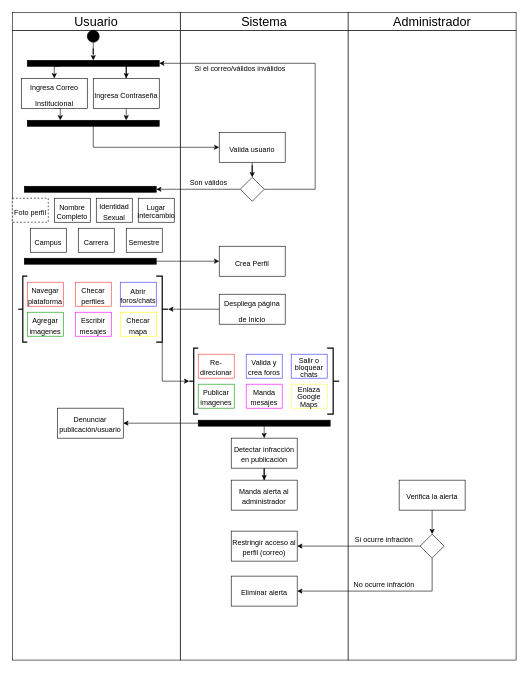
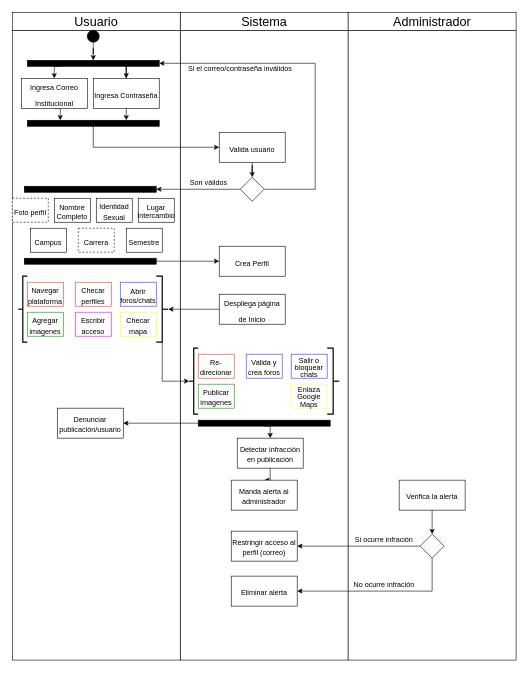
  <mxCell id="0" />
  <mxCell id="1" parent="0" />
  <mxCell id="2" value="" style="rounded=0;whiteSpace=wrap;html=1;" vertex="1" parent="1"><mxGeometry x="300" y="50" width="280" height="1050" as="geometry" /></mxCell>
  <mxCell id="3" value="" style="rounded=0;whiteSpace=wrap;html=1;" vertex="1" parent="1"><mxGeometry x="580" y="50" width="280" height="1050" as="geometry" /></mxCell>
  <mxCell id="4" value="" style="rounded=0;whiteSpace=wrap;html=1;" vertex="1" parent="1"><mxGeometry y="50" width="280" height="1050" as="geometry" x="20" /></mxCell>
  <mxCell id="5" value="&lt;font style=&quot;font-size: 21px&quot;&gt;Sistema&lt;/font&gt;" style="rounded=0;whiteSpace=wrap;html=1;" vertex="1" parent="1"><mxGeometry x="300" y="20" width="280" height="30" as="geometry" /></mxCell>
  <mxCell id="6" value="&lt;font style=&quot;font-size: 21px&quot;&gt;Administrador&lt;/font&gt;" style="rounded=0;whiteSpace=wrap;html=1;" vertex="1" parent="1"><mxGeometry x="580" y="20" width="280" height="30" as="geometry" /></mxCell>
  <mxCell id="7" value="&lt;font style=&quot;font-size: 21px&quot;&gt;Usuario&lt;/font&gt;" style="rounded=0;whiteSpace=wrap;html=1;" vertex="1" parent="1"><mxGeometry y="20" width="280" height="30" as="geometry" x="20" /></mxCell>
  <mxCell id="8" value="" style="edgeStyle=orthogonalEdgeStyle;rounded=0;orthogonalLoop=1;jettySize=auto;html=1;fontSize=21;strokeColor=#000000;entryX=0.5;entryY=0;entryDx=0;entryDy=0;" edge="1" parent="1" source="9" target="12"><mxGeometry relative="1" as="geometry"><mxPoint x="155" y="130" as="targetPoint" /></mxGeometry></mxCell>
  <mxCell id="9" value="" style="ellipse;whiteSpace=wrap;html=1;fontSize=21;fillColor=#000000;" vertex="1" parent="1"><mxGeometry x="145" y="50" width="20" height="20" as="geometry" /></mxCell>
  <mxCell id="10" style="edgeStyle=orthogonalEdgeStyle;rounded=0;orthogonalLoop=1;jettySize=auto;html=1;exitX=0.25;exitY=1;exitDx=0;exitDy=0;entryX=0.5;entryY=0;entryDx=0;entryDy=0;fontSize=12;strokeColor=#000000;" edge="1" parent="1" source="12" target="14"><mxGeometry relative="1" as="geometry" /></mxCell>
  <mxCell id="11" style="edgeStyle=orthogonalEdgeStyle;rounded=0;orthogonalLoop=1;jettySize=auto;html=1;exitX=0.75;exitY=1;exitDx=0;exitDy=0;fontSize=12;strokeColor=#000000;" edge="1" parent="1" source="12" target="16"><mxGeometry relative="1" as="geometry" /></mxCell>
  <mxCell id="12" value="" style="rounded=0;whiteSpace=wrap;html=1;fontSize=21;fillColor=#000000;" vertex="1" parent="1"><mxGeometry x="45" y="100" width="220" height="10" as="geometry" /></mxCell>
  <mxCell id="13" style="edgeStyle=orthogonalEdgeStyle;rounded=0;orthogonalLoop=1;jettySize=auto;html=1;exitX=0.5;exitY=1;exitDx=0;exitDy=0;entryX=0.25;entryY=0;entryDx=0;entryDy=0;fontSize=12;strokeColor=#000000;" edge="1" parent="1" source="14" target="18"><mxGeometry relative="1" as="geometry" /></mxCell>
  <mxCell id="14" value="&lt;font style=&quot;font-size: 12px&quot;&gt;Ingresa Correo Institucional&lt;/font&gt;" style="rounded=0;whiteSpace=wrap;html=1;fontSize=21;fillColor=#FFFFFF;" vertex="1" parent="1"><mxGeometry x="35" y="130" width="110" height="50" as="geometry" /></mxCell>
  <mxCell id="15" style="edgeStyle=orthogonalEdgeStyle;rounded=0;orthogonalLoop=1;jettySize=auto;html=1;exitX=0.5;exitY=1;exitDx=0;exitDy=0;entryX=0.75;entryY=0;entryDx=0;entryDy=0;fontSize=12;strokeColor=#000000;" edge="1" parent="1" source="16" target="18"><mxGeometry relative="1" as="geometry" /></mxCell>
  <mxCell id="16" value="&lt;font style=&quot;font-size: 12px&quot;&gt;Ingresa Contraseña&lt;br&gt;&lt;/font&gt;" style="rounded=0;whiteSpace=wrap;html=1;fontSize=21;fillColor=#FFFFFF;" vertex="1" parent="1"><mxGeometry x="155" y="130" width="110" height="50" as="geometry" /></mxCell>
  <mxCell id="17" style="edgeStyle=orthogonalEdgeStyle;rounded=0;orthogonalLoop=1;jettySize=auto;html=1;exitX=0.5;exitY=1;exitDx=0;exitDy=0;fontSize=12;strokeColor=#000000;entryX=0;entryY=0.5;entryDx=0;entryDy=0;" edge="1" parent="1" source="18" target="20"><mxGeometry relative="1" as="geometry" /></mxCell>
  <mxCell id="18" value="" style="rounded=0;whiteSpace=wrap;html=1;fontSize=21;fillColor=#000000;" vertex="1" parent="1"><mxGeometry x="45" y="200" width="220" height="10" as="geometry" /></mxCell>
  <mxCell id="19" value="" style="edgeStyle=orthogonalEdgeStyle;rounded=0;orthogonalLoop=1;jettySize=auto;html=1;fontSize=12;strokeColor=#000000;" edge="1" parent="1" source="20" target="23"><mxGeometry relative="1" as="geometry" /></mxCell>
  <mxCell id="20" value="&lt;font style=&quot;font-size: 12px&quot;&gt;Valida usuario&lt;/font&gt;" style="rounded=0;whiteSpace=wrap;html=1;fontSize=21;fillColor=#FFFFFF;" vertex="1" parent="1"><mxGeometry x="365" y="220" width="110" height="50" as="geometry" /></mxCell>
  <mxCell id="21" style="edgeStyle=orthogonalEdgeStyle;rounded=0;orthogonalLoop=1;jettySize=auto;html=1;exitX=1;exitY=0.5;exitDx=0;exitDy=0;entryX=1;entryY=0.5;entryDx=0;entryDy=0;fontSize=12;strokeColor=#000000;" edge="1" parent="1" source="23" target="12"><mxGeometry relative="1" as="geometry"><Array as="points"><mxPoint x="525" y="315" /><mxPoint x="525" y="105" /></Array></mxGeometry></mxCell>
  <mxCell id="22" style="edgeStyle=orthogonalEdgeStyle;rounded=0;orthogonalLoop=1;jettySize=auto;html=1;exitX=0;exitY=0.5;exitDx=0;exitDy=0;entryX=1;entryY=0.5;entryDx=0;entryDy=0;fontSize=12;strokeColor=#000000;" edge="1" parent="1" source="23" target="25"><mxGeometry relative="1" as="geometry" /></mxCell>
  <mxCell id="23" value="" style="rhombus;whiteSpace=wrap;html=1;fontSize=12;fillColor=#FFFFFF;" vertex="1" parent="1"><mxGeometry x="400" y="295" width="40" height="40" as="geometry" /></mxCell>
- <mxCell id="24" value="Si el correo/válidos inválidos" style="text;html=1;strokeColor=none;fillColor=none;align=center;verticalAlign=middle;whiteSpace=wrap;rounded=0;fontSize=12;" vertex="1" parent="1"><mxGeometry x="305" y="100" width="190" height="30" as="geometry" /></mxCell>
+ <mxCell id="24" value="Si el correo/contraseña inválidos" style="text;html=1;strokeColor=none;fillColor=none;align=center;verticalAlign=middle;whiteSpace=wrap;rounded=0;fontSize=12;" vertex="1" parent="1"><mxGeometry x="305" y="100" width="190" height="30" as="geometry" /></mxCell>
  <mxCell id="25" value="" style="rounded=0;whiteSpace=wrap;html=1;fontSize=21;fillColor=#000000;" vertex="1" parent="1"><mxGeometry x="40" y="310" width="220" height="10" as="geometry" /></mxCell>
  <mxCell id="26" value="" style="edgeStyle=orthogonalEdgeStyle;rounded=0;orthogonalLoop=1;jettySize=auto;html=1;fontSize=12;strokeColor=#000000;" edge="1" parent="1" source="27" target="35"><mxGeometry relative="1" as="geometry" /></mxCell>
  <mxCell id="27" value="" style="rounded=0;whiteSpace=wrap;html=1;fontSize=21;fillColor=#000000;" vertex="1" parent="1"><mxGeometry x="40" y="430" width="220" height="10" as="geometry" /></mxCell>
  <mxCell id="28" value="&lt;font style=&quot;font-size: 12px&quot;&gt;Foto perfil&lt;/font&gt;" style="rounded=0;whiteSpace=wrap;html=1;fontSize=21;fillColor=#FFFFFF;dashed=1;" vertex="1" parent="1"><mxGeometry y="330" width="60" height="40" as="geometry" x="20" /></mxCell>
  <mxCell id="29" value="&lt;p style=&quot;line-height: 0.7&quot;&gt;&lt;font style=&quot;font-size: 12px&quot;&gt;Nombre Completo&lt;/font&gt;&lt;/p&gt;" style="rounded=0;whiteSpace=wrap;html=1;fontSize=21;fillColor=#FFFFFF;" vertex="1" parent="1"><mxGeometry x="90" y="330" width="60" height="40" as="geometry" /></mxCell>
  <mxCell id="30" value="&lt;p style=&quot;line-height: 0.8&quot;&gt;&lt;font style=&quot;font-size: 12px&quot;&gt;Identidad Sexual&lt;/font&gt;&lt;br&gt;&lt;/p&gt;" style="rounded=0;whiteSpace=wrap;html=1;fontSize=21;fillColor=#FFFFFF;" vertex="1" parent="1"><mxGeometry x="160" y="330" width="60" height="40" as="geometry" /></mxCell>
  <mxCell id="31" value="&lt;p style=&quot;line-height: 0.6&quot;&gt;&lt;font style=&quot;font-size: 12px&quot;&gt;Lugar Intercambio&lt;/font&gt;&lt;br&gt;&lt;/p&gt;" style="rounded=0;whiteSpace=wrap;html=1;fontSize=21;fillColor=#FFFFFF;" vertex="1" parent="1"><mxGeometry x="230" y="330" width="60" height="40" as="geometry" /></mxCell>
  <mxCell id="32" value="&lt;font style=&quot;font-size: 12px&quot;&gt;Campus&lt;/font&gt;" style="rounded=0;whiteSpace=wrap;html=1;fontSize=21;fillColor=#FFFFFF;" vertex="1" parent="1"><mxGeometry x="50" y="380" width="60" height="40" as="geometry" /></mxCell>
- <mxCell id="33" value="&lt;font style=&quot;font-size: 12px&quot;&gt;Carrera&lt;/font&gt;" style="rounded=0;whiteSpace=wrap;html=1;fontSize=21;fillColor=#FFFFFF;" vertex="1" parent="1"><mxGeometry x="130" y="380" width="60" height="40" as="geometry" /></mxCell>
+ <mxCell id="33" value="&lt;font style=&quot;font-size: 12px&quot;&gt;Carrera&lt;/font&gt;" style="rounded=0;whiteSpace=wrap;html=1;fontSize=21;fillColor=#FFFFFF;dashed=1;" vertex="1" parent="1"><mxGeometry x="130" y="380" width="60" height="40" as="geometry" /></mxCell>
  <mxCell id="34" value="&lt;font style=&quot;font-size: 12px&quot;&gt;Semestre&lt;/font&gt;" style="rounded=0;whiteSpace=wrap;html=1;fontSize=21;fillColor=#FFFFFF;" vertex="1" parent="1"><mxGeometry x="210" y="380" width="60" height="40" as="geometry" /></mxCell>
  <mxCell id="35" value="&lt;font style=&quot;font-size: 12px&quot;&gt;Crea Perfil&lt;br&gt;&lt;/font&gt;" style="rounded=0;whiteSpace=wrap;html=1;fontSize=21;fillColor=#FFFFFF;" vertex="1" parent="1"><mxGeometry x="365" y="410" width="110" height="50" as="geometry" /></mxCell>
  <mxCell id="36" style="edgeStyle=orthogonalEdgeStyle;rounded=0;orthogonalLoop=1;jettySize=auto;html=1;exitX=0;exitY=0.5;exitDx=0;exitDy=0;entryX=0;entryY=0.5;entryDx=0;entryDy=0;entryPerimeter=0;fontSize=12;strokeColor=#000000;" edge="1" parent="1" source="37" target="41"><mxGeometry relative="1" as="geometry" /></mxCell>
  <mxCell id="37" value="&lt;font style=&quot;font-size: 12px&quot;&gt;Despliega página de Inicio&lt;/font&gt;" style="rounded=0;whiteSpace=wrap;html=1;fontSize=21;fillColor=#FFFFFF;" vertex="1" parent="1"><mxGeometry x="365" y="490" width="110" height="50" as="geometry" /></mxCell>
  <mxCell id="38" value="Son válidos" style="text;html=1;strokeColor=none;fillColor=none;align=center;verticalAlign=middle;whiteSpace=wrap;rounded=0;fontSize=12;" vertex="1" parent="1"><mxGeometry x="305" y="290" width="85" height="30" as="geometry" /></mxCell>
  <mxCell id="39" value="" style="strokeWidth=2;html=1;shape=mxgraph.flowchart.annotation_2;align=left;labelPosition=right;pointerEvents=1;fontSize=12;fillColor=#FFFFFF;" vertex="1" parent="1"><mxGeometry x="30" y="460" width="15" height="110" as="geometry" /></mxCell>
  <mxCell id="40" style="edgeStyle=orthogonalEdgeStyle;rounded=0;orthogonalLoop=1;jettySize=auto;html=1;exitX=0.5;exitY=0;exitDx=0;exitDy=0;exitPerimeter=0;entryX=0;entryY=0.5;entryDx=0;entryDy=0;entryPerimeter=0;fontSize=12;strokeColor=#000000;" edge="1" parent="1" source="41" target="48"><mxGeometry relative="1" as="geometry" /></mxCell>
  <mxCell id="41" value="" style="strokeWidth=2;html=1;shape=mxgraph.flowchart.annotation_2;align=left;labelPosition=right;pointerEvents=1;fontSize=12;fillColor=#FFFFFF;rotation=-180;" vertex="1" parent="1"><mxGeometry x="260" y="460" width="20" height="110" as="geometry" /></mxCell>
  <mxCell id="42" value="&lt;p style=&quot;line-height: 0.8&quot;&gt;&lt;font style=&quot;font-size: 12px ; line-height: 0.7&quot;&gt;Navegar plataforma&lt;/font&gt;&lt;br&gt;&lt;/p&gt;" style="rounded=0;whiteSpace=wrap;html=1;fontSize=21;fillColor=#FFFFFF;strokeColor=#FF3333;" vertex="1" parent="1"><mxGeometry x="45" y="470" width="60" height="40" as="geometry" /></mxCell>
  <mxCell id="43" value="&lt;p style=&quot;line-height: 0.8&quot;&gt;&lt;font style=&quot;font-size: 12px ; line-height: 0.7&quot;&gt;Checar perfiles&lt;/font&gt;&lt;/p&gt;" style="rounded=0;whiteSpace=wrap;html=1;fontSize=21;fillColor=#FFFFFF;strokeColor=#FF3333;" vertex="1" parent="1"><mxGeometry x="125" y="470" width="60" height="40" as="geometry" /></mxCell>
  <mxCell id="44" value="&lt;p style=&quot;line-height: 0.7&quot;&gt;&lt;font style=&quot;font-size: 12px&quot;&gt;Abrir foros/chats&lt;/font&gt;&lt;br&gt;&lt;/p&gt;" style="rounded=0;whiteSpace=wrap;html=1;fontSize=21;fillColor=#FFFFFF;strokeColor=#3333FF;" vertex="1" parent="1"><mxGeometry x="200" y="470" width="60" height="40" as="geometry" /></mxCell>
  <mxCell id="45" value="&lt;p style=&quot;line-height: 0.8&quot;&gt;&lt;font style=&quot;font-size: 12px ; line-height: 0.7&quot;&gt;Agregar imagenes&lt;br&gt;&lt;/font&gt;&lt;/p&gt;" style="rounded=0;whiteSpace=wrap;html=1;fontSize=21;fillColor=#FFFFFF;strokeColor=#009900;" vertex="1" parent="1"><mxGeometry x="45" y="520" width="60" height="40" as="geometry" /></mxCell>
- <mxCell id="46" value="&lt;p style=&quot;line-height: 0.8&quot;&gt;&lt;font style=&quot;font-size: 12px ; line-height: 0.7&quot;&gt;Escribir mesajes&lt;br&gt;&lt;/font&gt;&lt;/p&gt;" style="rounded=0;whiteSpace=wrap;html=1;fontSize=21;fillColor=#FFFFFF;strokeColor=#FF00FF;" vertex="1" parent="1"><mxGeometry x="125" y="520" width="60" height="40" as="geometry" /></mxCell>
+ <mxCell id="46" value="&lt;p style=&quot;line-height: 0.8&quot;&gt;&lt;font style=&quot;font-size: 12px ; line-height: 0.7&quot;&gt;Escribir acceso&lt;br&gt;&lt;/font&gt;&lt;/p&gt;" style="rounded=0;whiteSpace=wrap;html=1;fontSize=21;fillColor=#FFFFFF;strokeColor=#FF00FF;" vertex="1" parent="1"><mxGeometry x="125" y="520" width="60" height="40" as="geometry" /></mxCell>
  <mxCell id="47" value="&lt;p style=&quot;line-height: 0.8&quot;&gt;&lt;font style=&quot;font-size: 12px ; line-height: 0.7&quot;&gt;Checar mapa&lt;br&gt;&lt;/font&gt;&lt;/p&gt;" style="rounded=0;whiteSpace=wrap;html=1;fontSize=21;fillColor=#FFFFFF;strokeColor=#FFFF00;" vertex="1" parent="1"><mxGeometry x="200" y="520" width="60" height="40" as="geometry" /></mxCell>
  <mxCell id="48" value="" style="strokeWidth=2;html=1;shape=mxgraph.flowchart.annotation_2;align=left;labelPosition=right;pointerEvents=1;fontSize=12;fillColor=#FFFFFF;" vertex="1" parent="1"><mxGeometry x="315" y="580" width="15" height="110" as="geometry" /></mxCell>
  <mxCell id="49" value="" style="strokeWidth=2;html=1;shape=mxgraph.flowchart.annotation_2;align=left;labelPosition=right;pointerEvents=1;fontSize=12;fillColor=#FFFFFF;rotation=-180;" vertex="1" parent="1"><mxGeometry x="545" y="580" width="20" height="110" as="geometry" /></mxCell>
  <mxCell id="50" value="&lt;p style=&quot;line-height: 0.8&quot;&gt;&lt;font style=&quot;font-size: 12px ; line-height: 0.7&quot;&gt;Re-direcionar&lt;/font&gt;&lt;br&gt;&lt;/p&gt;" style="rounded=0;whiteSpace=wrap;html=1;fontSize=21;fillColor=#FFFFFF;strokeColor=#FF3333;" vertex="1" parent="1"><mxGeometry x="330" y="590" width="60" height="40" as="geometry" /></mxCell>
  <mxCell id="51" value="&lt;p style=&quot;line-height: 0.8&quot;&gt;&lt;font style=&quot;font-size: 12px ; line-height: 0.7&quot;&gt;Valida y crea foros&lt;br&gt;&lt;/font&gt;&lt;/p&gt;" style="rounded=0;whiteSpace=wrap;html=1;fontSize=21;fillColor=#FFFFFF;strokeColor=#3333FF;" vertex="1" parent="1"><mxGeometry x="410" y="590" width="60" height="40" as="geometry" /></mxCell>
  <mxCell id="52" value="&lt;p style=&quot;line-height: 0.5&quot;&gt;&lt;font style=&quot;font-size: 12px&quot;&gt;Salir o bloquear chats&lt;/font&gt;&lt;br&gt;&lt;/p&gt;" style="rounded=0;whiteSpace=wrap;html=1;fontSize=21;fillColor=#FFFFFF;strokeColor=#3333FF;" vertex="1" parent="1"><mxGeometry x="485" y="590" width="60" height="40" as="geometry" /></mxCell>
  <mxCell id="53" value="&lt;p style=&quot;line-height: 0.8&quot;&gt;&lt;font style=&quot;font-size: 12px ; line-height: 0.7&quot;&gt;Publicar imagenes&lt;br&gt;&lt;/font&gt;&lt;/p&gt;" style="rounded=0;whiteSpace=wrap;html=1;fontSize=21;fillColor=#FFFFFF;strokeColor=#009900;" vertex="1" parent="1"><mxGeometry x="330" y="640" width="60" height="40" as="geometry" /></mxCell>
- <mxCell id="54" value="&lt;p style=&quot;line-height: 0.8&quot;&gt;&lt;font style=&quot;font-size: 12px ; line-height: 0.7&quot;&gt;Manda mesajes&lt;br&gt;&lt;/font&gt;&lt;/p&gt;" style="rounded=0;whiteSpace=wrap;html=1;fontSize=21;fillColor=#FFFFFF;strokeColor=#FF00FF;" vertex="1" parent="1"><mxGeometry x="410" y="640" width="60" height="40" as="geometry" /></mxCell>
  <mxCell id="55" value="&lt;p style=&quot;line-height: 0.5&quot;&gt;&lt;font style=&quot;font-size: 12px ; line-height: 0.7&quot;&gt;Enlaza Google Maps&lt;br&gt;&lt;/font&gt;&lt;/p&gt;" style="rounded=0;whiteSpace=wrap;html=1;fontSize=21;fillColor=#FFFFFF;opacity=70;strokeColor=#FFFF00;" vertex="1" parent="1"><mxGeometry x="485" y="640" width="60" height="40" as="geometry" /></mxCell>
  <mxCell id="56" value="&lt;p style=&quot;line-height: 0.8&quot;&gt;&lt;font style=&quot;font-size: 12px&quot;&gt;Denunciar publicación/usuario&lt;br&gt;&lt;/font&gt;&lt;/p&gt;" style="rounded=0;whiteSpace=wrap;html=1;fontSize=21;fillColor=#FFFFFF;" vertex="1" parent="1"><mxGeometry x="95" y="680" width="110" height="50" as="geometry" /></mxCell>
  <mxCell id="57" value="" style="edgeStyle=orthogonalEdgeStyle;rounded=0;orthogonalLoop=1;jettySize=auto;html=1;fontSize=12;strokeColor=#000000;" edge="1" parent="1" source="58" target="59"><mxGeometry relative="1" as="geometry" /></mxCell>
- <mxCell id="58" value="&lt;p style=&quot;line-height: 0.8&quot;&gt;&lt;font style=&quot;font-size: 12px&quot;&gt;Detectar infracción en publicación&lt;br&gt;&lt;/font&gt;&lt;/p&gt;" style="rounded=0;whiteSpace=wrap;html=1;fontSize=21;fillColor=#FFFFFF;" vertex="1" parent="1"><mxGeometry x="385" y="730" width="110" height="50" as="geometry" /></mxCell>
+ <mxCell id="58" value="&lt;p style=&quot;line-height: 0.8&quot;&gt;&lt;font style=&quot;font-size: 12px&quot;&gt;Detectar infracción en publicación&lt;br&gt;&lt;/font&gt;&lt;/p&gt;" style="rounded=0;whiteSpace=wrap;html=1;fontSize=21;fillColor=#FFFFFF;" vertex="1" parent="1"><mxGeometry x="395" y="730" width="110" height="50" as="geometry" /></mxCell>
  <mxCell id="59" value="&lt;p style=&quot;line-height: 0.8&quot;&gt;&lt;font style=&quot;font-size: 12px&quot;&gt;Manda alerta al administrador&lt;br&gt;&lt;/font&gt;&lt;/p&gt;" style="rounded=0;whiteSpace=wrap;html=1;fontSize=21;fillColor=#FFFFFF;" vertex="1" parent="1"><mxGeometry x="385" y="800" width="110" height="50" as="geometry" /></mxCell>
  <mxCell id="60" style="edgeStyle=orthogonalEdgeStyle;rounded=0;orthogonalLoop=1;jettySize=auto;html=1;exitX=0;exitY=0.5;exitDx=0;exitDy=0;entryX=1;entryY=0.5;entryDx=0;entryDy=0;fontSize=12;strokeColor=#000000;" edge="1" parent="1" source="62" target="56"><mxGeometry relative="1" as="geometry" /></mxCell>
  <mxCell id="61" style="edgeStyle=orthogonalEdgeStyle;rounded=0;orthogonalLoop=1;jettySize=auto;html=1;exitX=0.5;exitY=1;exitDx=0;exitDy=0;entryX=0.5;entryY=0;entryDx=0;entryDy=0;fontSize=12;strokeColor=#000000;" edge="1" parent="1" source="62" target="58"><mxGeometry relative="1" as="geometry" /></mxCell>
  <mxCell id="62" value="" style="rounded=0;whiteSpace=wrap;html=1;fontSize=21;fillColor=#000000;" vertex="1" parent="1"><mxGeometry x="330" y="700" width="220" height="10" as="geometry" /></mxCell>
  <mxCell id="63" value="" style="edgeStyle=orthogonalEdgeStyle;rounded=0;orthogonalLoop=1;jettySize=auto;html=1;fontSize=12;strokeColor=#000000;" edge="1" parent="1" source="64" target="67"><mxGeometry relative="1" as="geometry" /></mxCell>
  <mxCell id="64" value="&lt;p style=&quot;line-height: 0.8&quot;&gt;&lt;font style=&quot;font-size: 12px&quot;&gt;Verifica la alerta&lt;br&gt;&lt;/font&gt;&lt;/p&gt;" style="rounded=0;whiteSpace=wrap;html=1;fontSize=21;fillColor=#FFFFFF;" vertex="1" parent="1"><mxGeometry x="665" y="800" width="110" height="50" as="geometry" /></mxCell>
  <mxCell id="65" style="edgeStyle=orthogonalEdgeStyle;rounded=0;orthogonalLoop=1;jettySize=auto;html=1;exitX=0;exitY=0.5;exitDx=0;exitDy=0;entryX=1;entryY=0.5;entryDx=0;entryDy=0;fontSize=12;strokeColor=#000000;" edge="1" parent="1" source="67" target="68"><mxGeometry relative="1" as="geometry" /></mxCell>
  <mxCell id="66" style="edgeStyle=orthogonalEdgeStyle;rounded=0;orthogonalLoop=1;jettySize=auto;html=1;exitX=0.5;exitY=1;exitDx=0;exitDy=0;entryX=1;entryY=0.5;entryDx=0;entryDy=0;fontSize=12;strokeColor=#000000;" edge="1" parent="1" source="67" target="69"><mxGeometry relative="1" as="geometry" /></mxCell>
  <mxCell id="67" value="" style="rhombus;whiteSpace=wrap;html=1;fontSize=12;fillColor=#FFFFFF;" vertex="1" parent="1"><mxGeometry x="700" y="890" width="40" height="40" as="geometry" /></mxCell>
  <mxCell id="68" value="&lt;p style=&quot;line-height: 0.8&quot;&gt;&lt;font style=&quot;font-size: 12px&quot;&gt;Restringir acceso al perfil (correo)&lt;br&gt;&lt;/font&gt;&lt;/p&gt;" style="rounded=0;whiteSpace=wrap;html=1;fontSize=21;fillColor=#FFFFFF;" vertex="1" parent="1"><mxGeometry x="385" y="885" width="110" height="50" as="geometry" /></mxCell>
  <mxCell id="69" value="&lt;p style=&quot;line-height: 0.8&quot;&gt;&lt;font style=&quot;font-size: 12px&quot;&gt;Eliminar alerta&lt;br&gt;&lt;/font&gt;&lt;/p&gt;" style="rounded=0;whiteSpace=wrap;html=1;fontSize=21;fillColor=#FFFFFF;" vertex="1" parent="1"><mxGeometry x="385" y="960" width="110" height="50" as="geometry" /></mxCell>
  <mxCell id="70" value="Si ocurre infración" style="text;html=1;strokeColor=none;fillColor=none;align=center;verticalAlign=middle;whiteSpace=wrap;rounded=0;fontSize=12;" vertex="1" parent="1"><mxGeometry x="545" y="885" width="190" height="30" as="geometry" /></mxCell>
  <mxCell id="71" value="No ocurre infración" style="text;html=1;strokeColor=none;fillColor=none;align=center;verticalAlign=middle;whiteSpace=wrap;rounded=0;fontSize=12;" vertex="1" parent="1"><mxGeometry x="545" y="960" width="190" height="30" as="geometry" /></mxCell>
